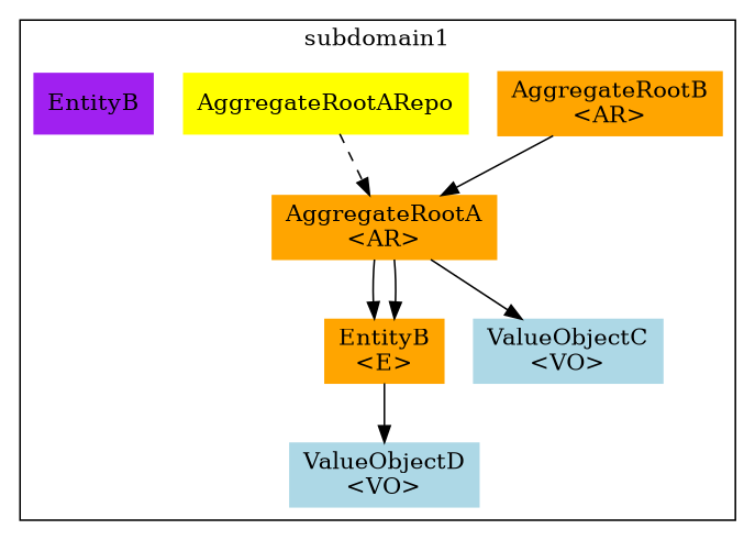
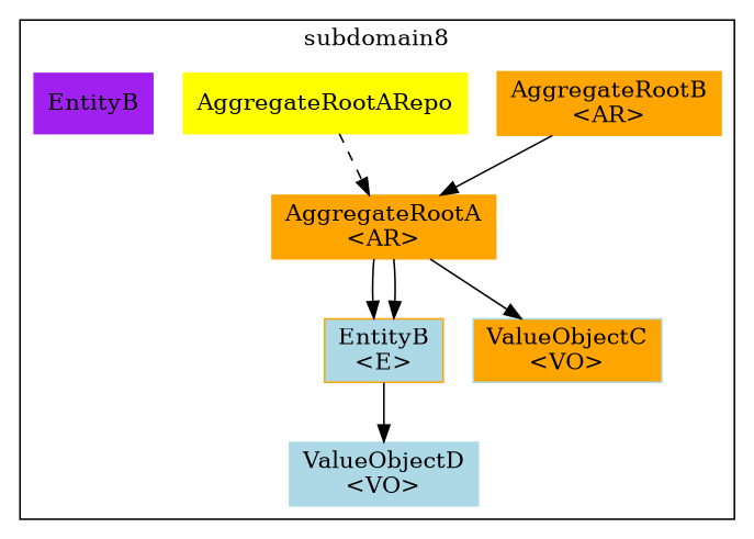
  digraph {
    node [color=orange shape=box style=filled]
    n1 [label="AggregateRootA\l<AR>"]
-   n2 [label="EntityB\l<E>"]
-   n3 [color=lightblue label="ValueObjectC\l<VO>"]
+   n2 [label="EntityB\l<E>" fillcolor=lightblue]
+   n3 [color=lightblue label="ValueObjectC\l<VO>" fillcolor=orange]
    n4 [label="AggregateRootB\l<AR>"]
    n5 [color=lightblue label="ValueObjectD\l<VO>"]
    n6 [color=yellow label=AggregateRootARepo]
    n7 [color=purple label=EntityB]
    subgraph cluster_1 {
-     label=subdomain1
+     label=subdomain8
      n1
      n2
      n3
      n4
      n5
      n6
      n7
    }
    subgraph cluster_2 {
      label=subdomain2
    }
    n1 -> n2
    n1 -> n2
    n1 -> n3
    n2 -> n5
    n4 -> n1 [style=solid]
    n6 -> n1 [style=dashed]
  }
